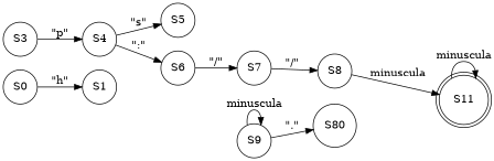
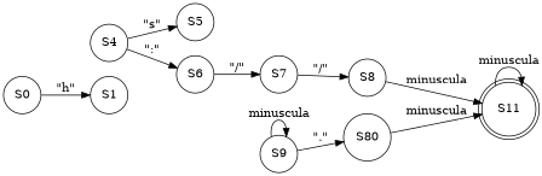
  digraph {
    rankdir=LR
    node [shape=circle]
    S0
    S1
-   S3
    S4
    S5
    S6
    S7
    S8
    S11 [shape=doublecircle]
    S9
    n11 [label=S80]
    S0 -> S1 [label="\"h\""]
-   S3 -> S4 [label="\"p\""]
    S4 -> S5 [label="\"s\""]
    S4 -> S6 [label="\":\""]
    S6 -> S7 [label="\"/\""]
    S7 -> S8 [label="\"/\""]
    S8 -> S11 [label=minuscula]
    S11 -> S11 [label=minuscula]
    S9 -> S9 [label=minuscula]
    S9 -> n11 [label="\".\""]
+   n11 -> S11 [label=minuscula]
  }
